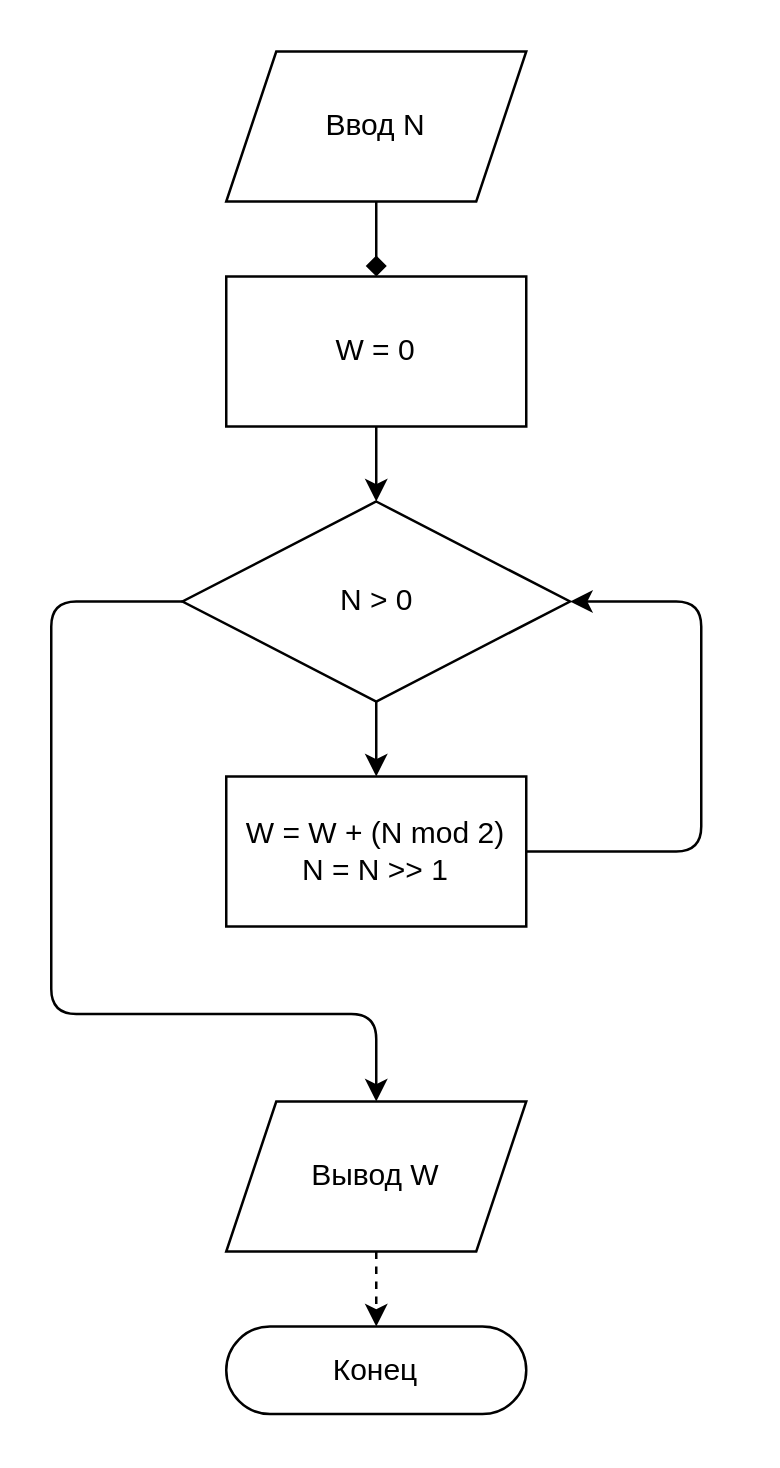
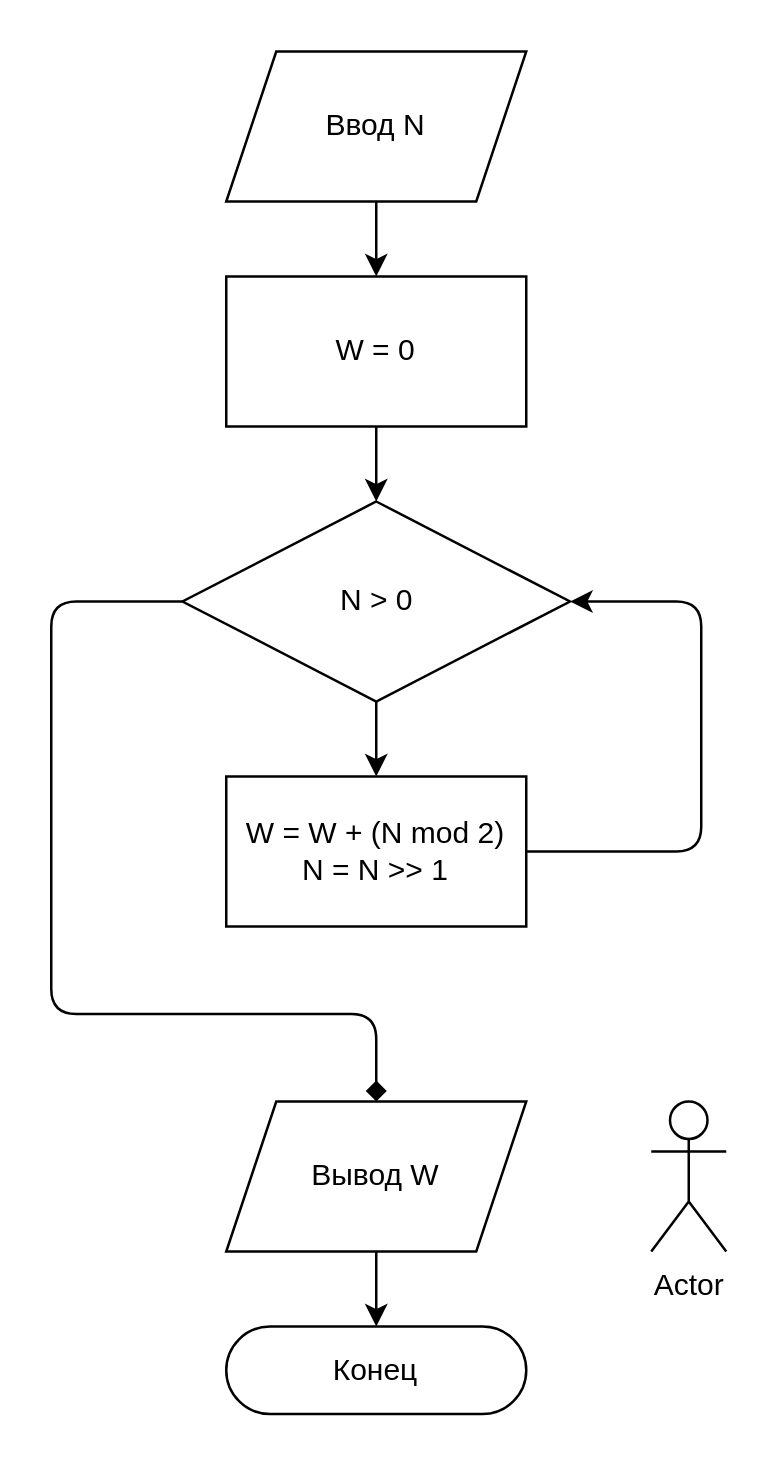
  <mxCell id="0" />
  <mxCell id="1" parent="0" />
- <mxCell id="2" style="edgeStyle=none;html=1;exitX=0.5;exitY=1;exitDx=0;exitDy=0;entryX=0.5;entryY=0;entryDx=0;entryDy=0;endArrow=diamond;" edge="1" parent="1" source="3" target="5"><mxGeometry relative="1" as="geometry"><mxPoint x="150" y="100" as="targetPoint" /></mxGeometry></mxCell>
+ <mxCell id="2" style="edgeStyle=none;html=1;exitX=0.5;exitY=1;exitDx=0;exitDy=0;entryX=0.5;entryY=0;entryDx=0;entryDy=0;" edge="1" parent="1" source="3" target="5"><mxGeometry relative="1" as="geometry"><mxPoint x="150" y="100" as="targetPoint" /></mxGeometry></mxCell>
  <mxCell id="3" value="Ввод N" style="shape=parallelogram;perimeter=parallelogramPerimeter;whiteSpace=wrap;html=1;fixedSize=1;" vertex="1" parent="1"><mxGeometry x="90" y="20" width="120" height="60" as="geometry" /></mxCell>
  <mxCell id="4" value="" style="edgeStyle=none;html=1;" edge="1" parent="1" source="5" target="8"><mxGeometry relative="1" as="geometry" /></mxCell>
  <mxCell id="5" value="W = 0" style="rounded=0;whiteSpace=wrap;html=1;" vertex="1" parent="1"><mxGeometry x="90" y="110" width="120" height="60" as="geometry" /></mxCell>
  <mxCell id="6" value="" style="edgeStyle=none;html=1;" edge="1" parent="1" source="8" target="10"><mxGeometry relative="1" as="geometry" /></mxCell>
- <mxCell id="7" style="edgeStyle=none;html=1;exitX=0;exitY=0.5;exitDx=0;exitDy=0;entryX=0.5;entryY=0;entryDx=0;entryDy=0;" edge="1" parent="1" source="8" target="13"><mxGeometry relative="1" as="geometry"><Array as="points"><mxPoint x="20" y="240" /><mxPoint x="20" y="405" /><mxPoint x="150" y="405" /></Array></mxGeometry></mxCell>
+ <mxCell id="7" style="edgeStyle=none;html=1;exitX=0;exitY=0.5;exitDx=0;exitDy=0;entryX=0.5;entryY=0;entryDx=0;entryDy=0;endArrow=diamond;" edge="1" parent="1" source="8" target="13"><mxGeometry relative="1" as="geometry"><Array as="points"><mxPoint x="20" y="240" /><mxPoint x="20" y="405" /><mxPoint x="150" y="405" /></Array></mxGeometry></mxCell>
  <mxCell id="8" value="N &amp;gt; 0" style="rhombus;whiteSpace=wrap;html=1;" vertex="1" parent="1"><mxGeometry x="72.5" y="200" width="155" height="80" as="geometry" /></mxCell>
  <mxCell id="9" style="edgeStyle=none;html=1;exitX=1;exitY=0.5;exitDx=0;exitDy=0;entryX=1;entryY=0.5;entryDx=0;entryDy=0;" edge="1" parent="1" source="10" target="8"><mxGeometry relative="1" as="geometry"><Array as="points"><mxPoint x="280" y="340" /><mxPoint x="280" y="240" /></Array></mxGeometry></mxCell>
  <mxCell id="10" value="W = W + (N mod 2)&lt;br&gt;N = N &amp;gt;&amp;gt; 1" style="rounded=0;whiteSpace=wrap;html=1;" vertex="1" parent="1"><mxGeometry x="90" y="310" width="120" height="60" as="geometry" /></mxCell>
  <mxCell id="11" value="Конец" style="rounded=1;whiteSpace=wrap;html=1;arcSize=50;" vertex="1" parent="1"><mxGeometry x="90" y="530" width="120" height="35" as="geometry" /></mxCell>
- <mxCell id="12" value="" style="edgeStyle=none;html=1;dashed=1;" edge="1" parent="1" source="13" target="11"><mxGeometry relative="1" as="geometry" /></mxCell>
+ <mxCell id="12" value="" style="edgeStyle=none;html=1;" edge="1" parent="1" source="13" target="11"><mxGeometry relative="1" as="geometry" /></mxCell>
  <mxCell id="13" value="Вывод W" style="shape=parallelogram;perimeter=parallelogramPerimeter;whiteSpace=wrap;html=1;fixedSize=1;" vertex="1" parent="1"><mxGeometry x="90" y="440" width="120" height="60" as="geometry" /></mxCell>
+ <mxCell id="14" value="Actor" style="shape=umlActor;verticalLabelPosition=bottom;verticalAlign=top;html=1;outlineConnect=0;" vertex="1" parent="1"><mxGeometry x="260" y="440" width="30" height="60" as="geometry" /></mxCell>
